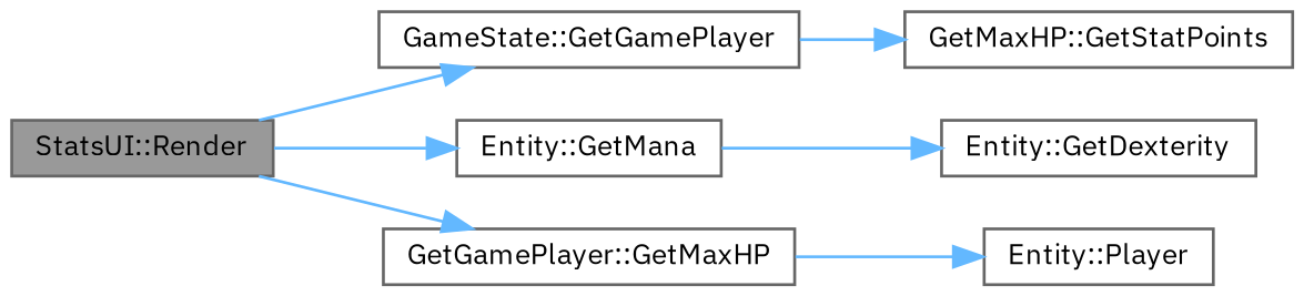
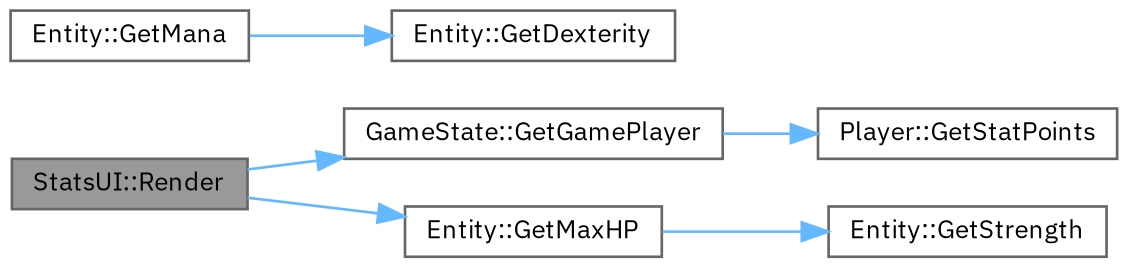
  digraph {
    fontname="IBM Plex Sans"
    rankdir=LR
    node [color=grey40 fillcolor=white fontname="IBM Plex Sans" fontsize=10 shape=box style=filled]
    edge [color=steelblue1 fontname="IBM Plex Sans" fontsize=10 labelfontname=Helvetica labelfontsize=10 style=solid]
    n1 [color=gray40 fillcolor=grey60 fontcolor=black height=0.2 label="StatsUI::Render" width=0.4]
    n2 [height=0.2 label="GameState::GetGamePlayer" width=0.4]
    n3 [height=0.2 label="Entity::GetMana" width=0.4]
-   n4 [height=0.2 label="GetGamePlayer::GetMaxHP" width=0.4]
+   n4 [height=0.2 label="Entity::GetMaxHP" width=0.4]
    n5 [height=0.2 label="Entity::GetDexterity" width=0.4]
-   n6 [height=0.2 label="GetMaxHP::GetStatPoints" width=0.4]
-   n7 [height=0.2 label="Entity::Player" width=0.4]
+   n6 [height=0.2 label="Player::GetStatPoints" width=0.4]
+   n7 [height=0.2 label="Entity::GetStrength" width=0.4]
    n1 -> n2
-   n1 -> n3
    n1 -> n4
    n2 -> n6
    n3 -> n5
    n4 -> n7
  }
